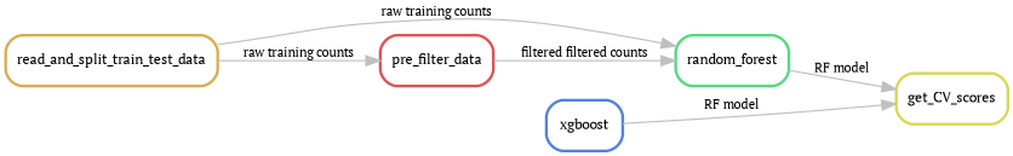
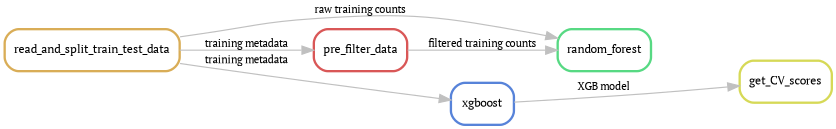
  digraph {
    bgcolor=white
    fontname="PT Serif"
    fontsize=12
    labelloc=t
    rankdir=LR
    node [fontname="PT Serif" fontsize=10 penwidth=2 shape=box style=rounded]
    edge [color=grey fontname="PT Serif" fontsize=9 penwidth=1]
    n1 [color="0.17 0.6 0.85" label=get_CV_scores]
    n2 [color="0.39 0.6 0.85" label=random_forest]
    n3 [color="0.00 0.6 0.85" label=pre_filter_data]
    n4 [color="0.61 0.6 0.85" label=xgboost]
    n5 [color="0.11 0.6 0.85" label=read_and_split_train_test_data]
-   n2 -> n1 [label="RF model"]
-   n3 -> n2 [label="filtered filtered counts"]
-   n4 -> n1 [label="RF model"]
+   n3 -> n2 [label="filtered training counts"]
+   n4 -> n1 [label="XGB model"]
    n5 -> n2 [label="raw training counts"]
-   n5 -> n3 [label="raw training counts"]
+   n5 -> n3 [label="training metadata"]
+   n5 -> n4 [label="training metadata"]
  }
